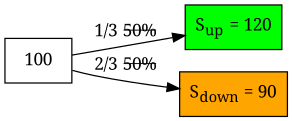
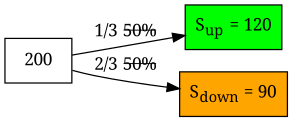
  digraph {
    rankdir=LR
    fontname="Noto Serif"
    node [shape=box style=filled fontname="Noto Serif"]
    edge [fontname="Noto Serif"]
    n1 [fillcolor=green label=<S<sub>up</sub> = 120>]
    n2 [fillcolor=orange label=<S<sub>down</sub> = 90>]
-   n3 [label=100 style=""]
+   n3 [label=200 style=""]
    subgraph sub_1 {
      rank=same
      n1
      n2
    }
    subgraph sub_2 {
      rank=same
      n3
    }
    n3 -> n1 [label=<1/3 <s>50%</s>>]
    n3 -> n2 [label=<2/3 <s>50%</s>>]
  }
